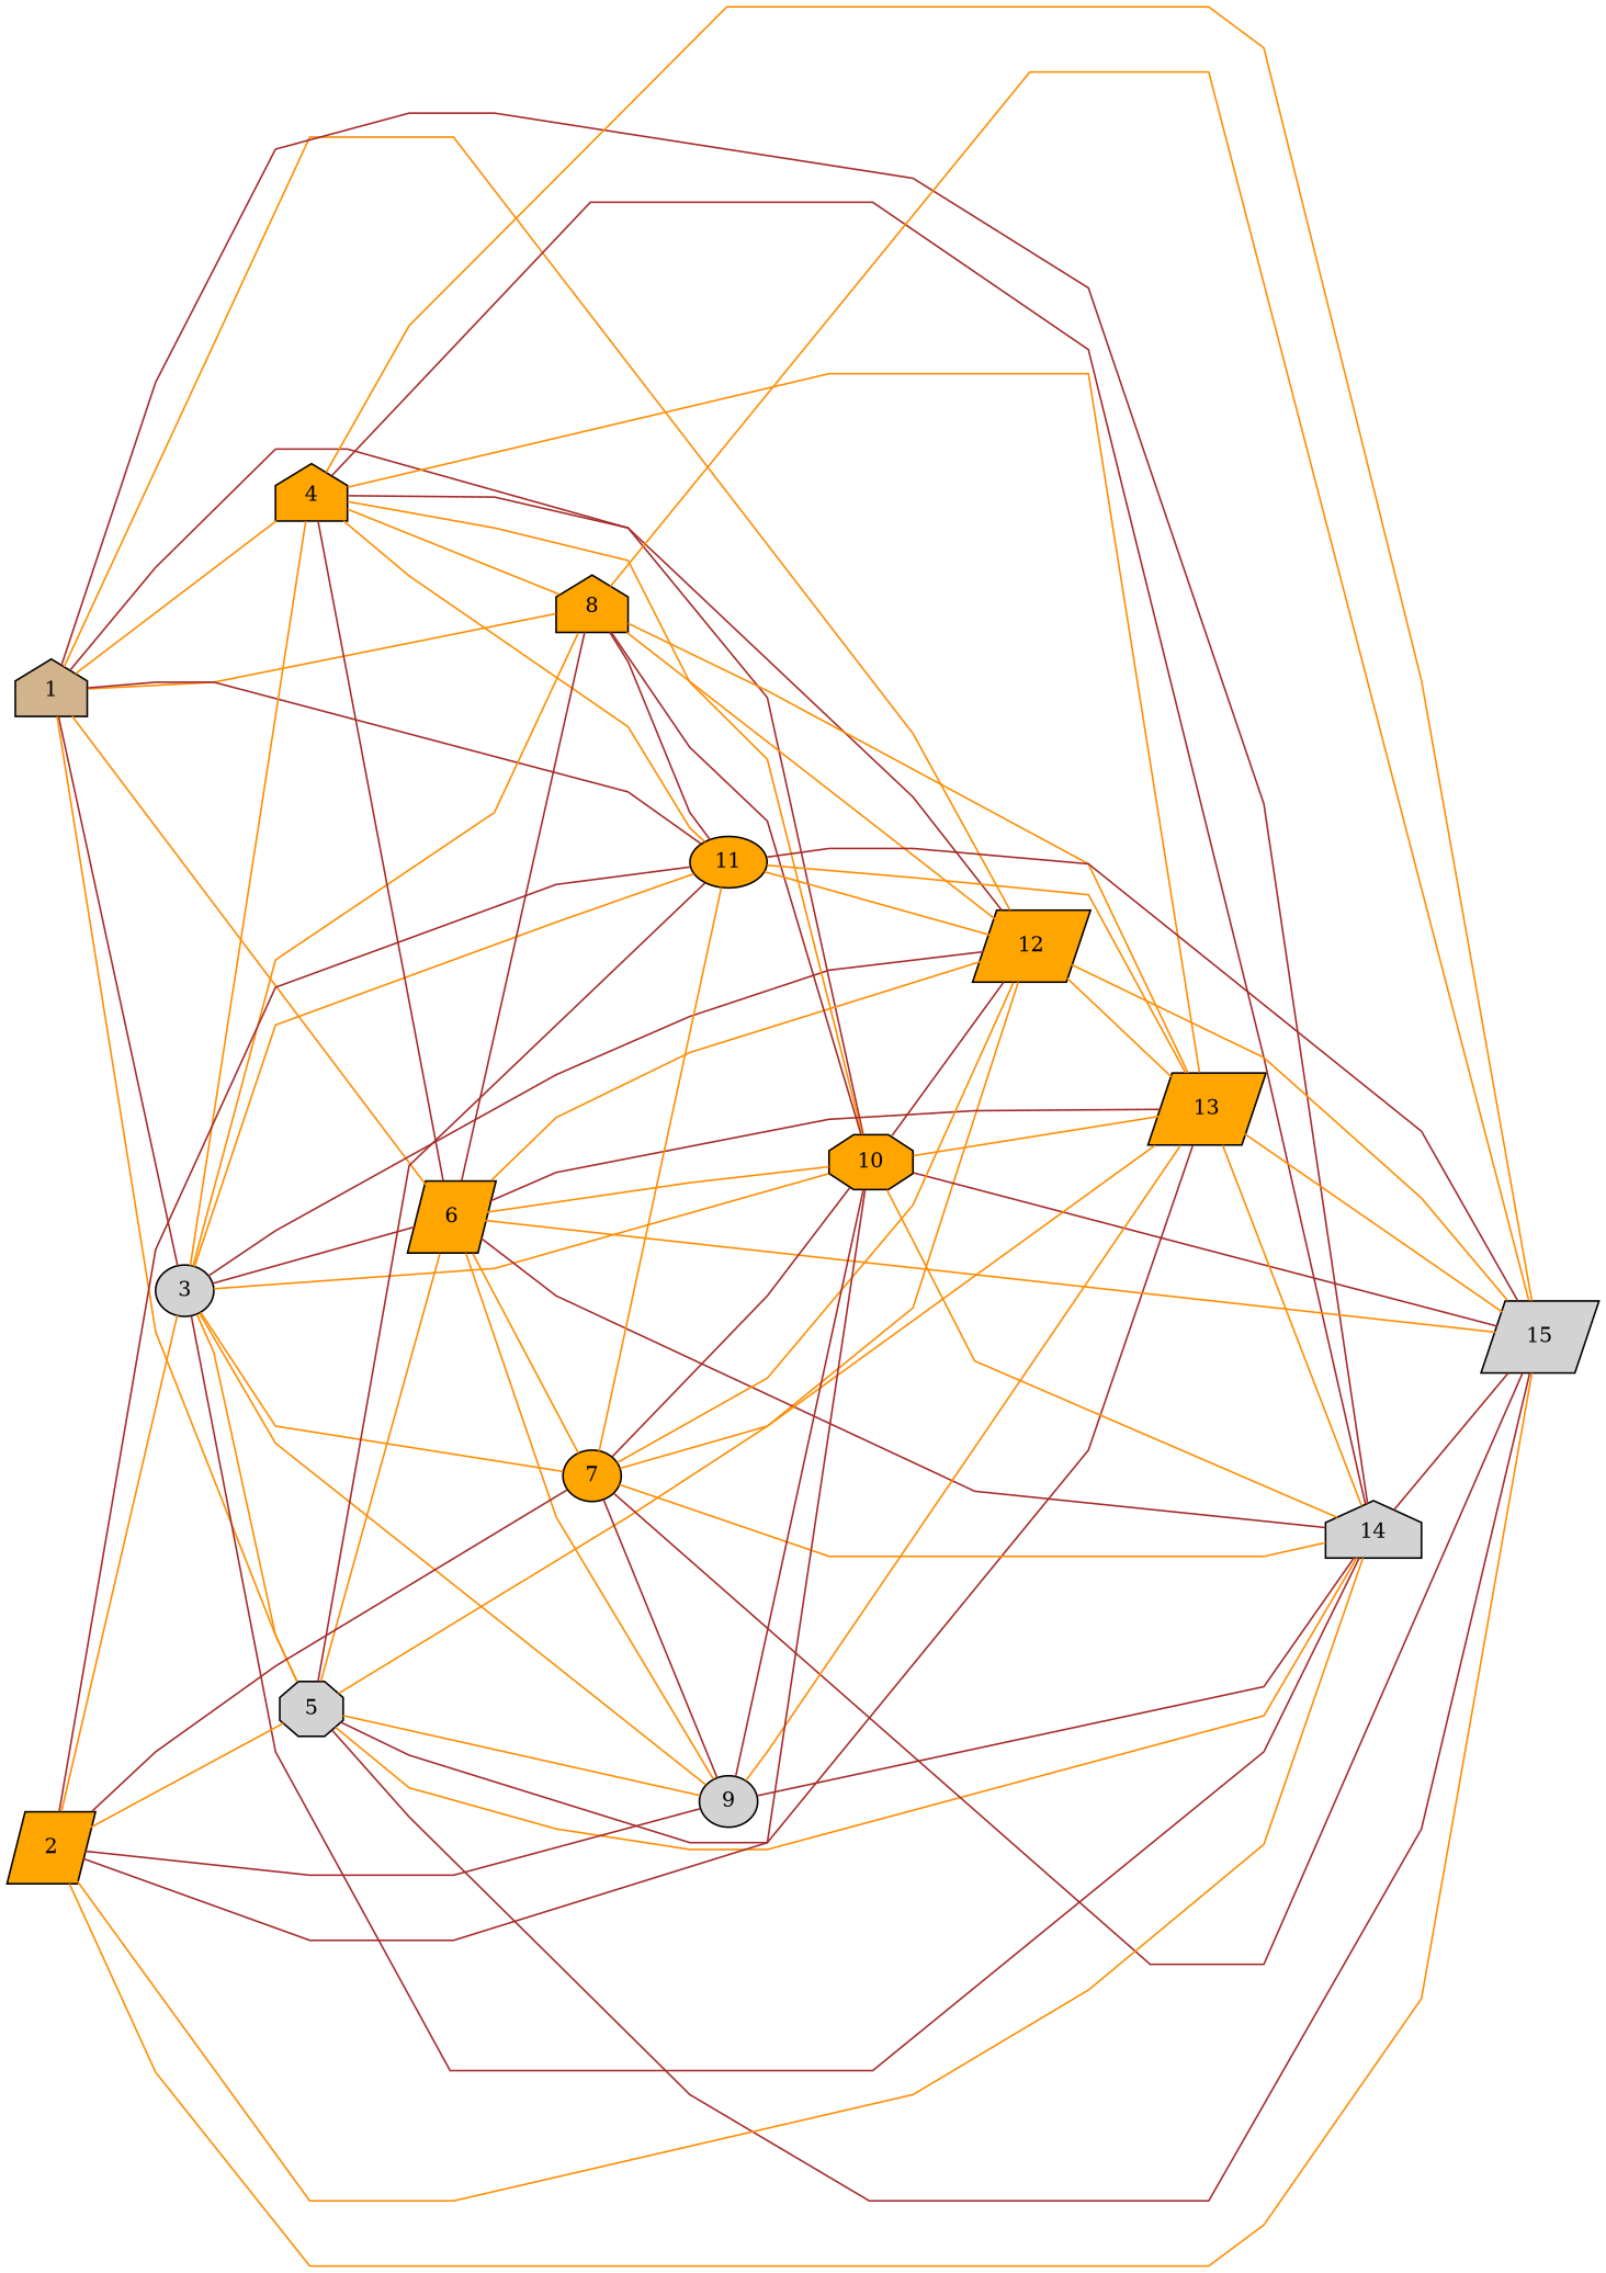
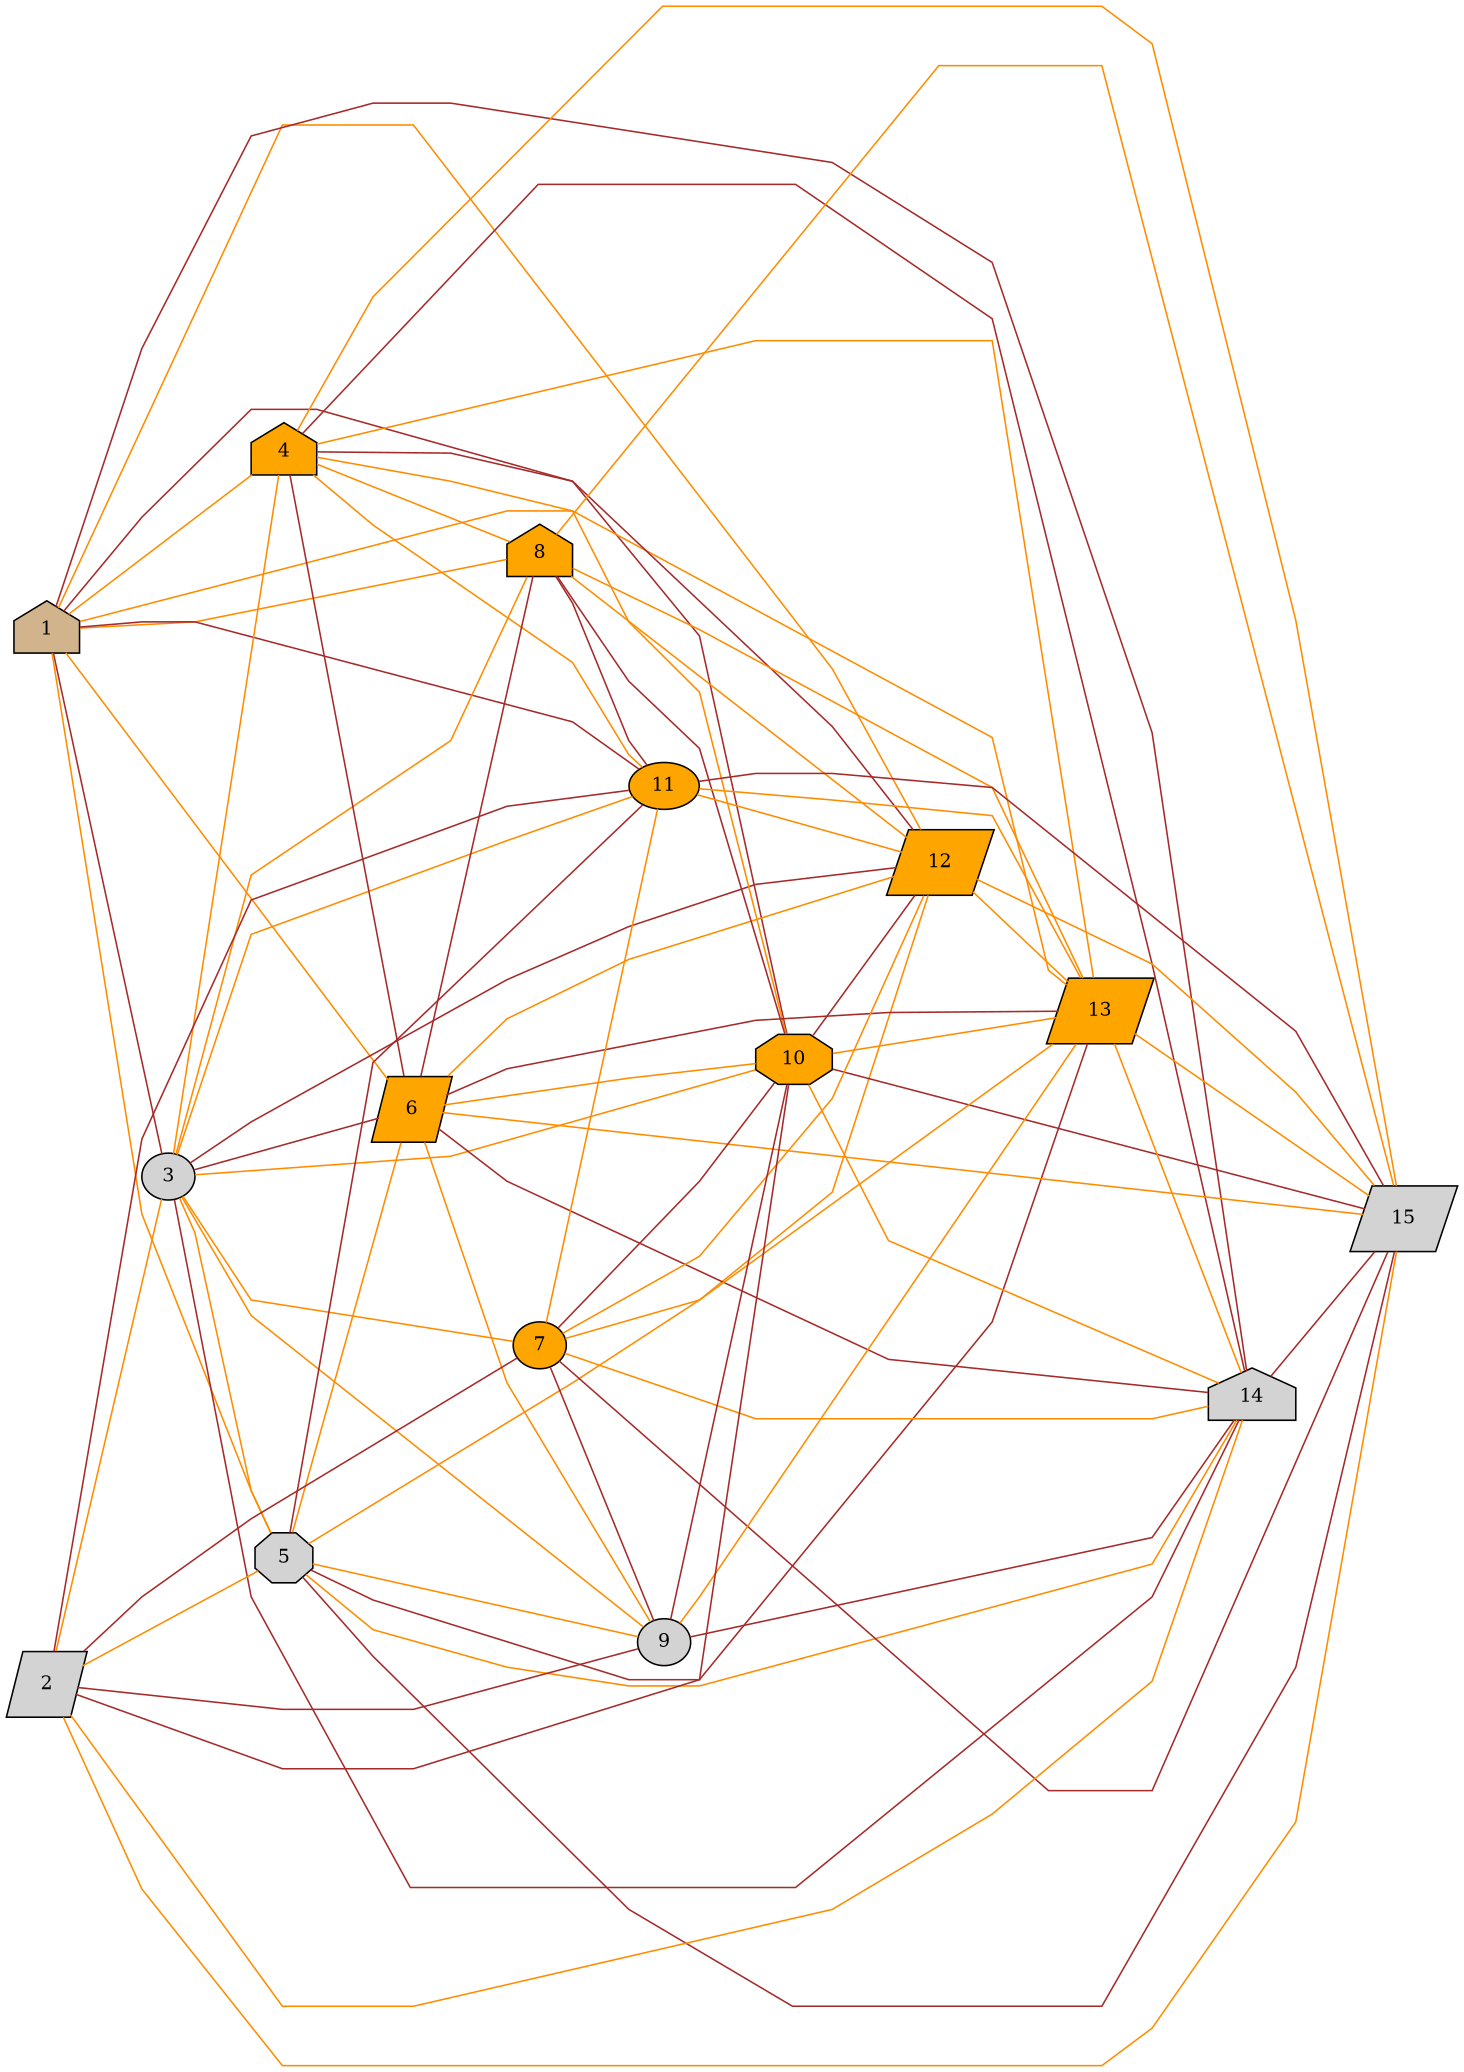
  graph {
    rankdir=LR
    splines=polyline
    node [fillcolor=orange fontsize=12 shape=parallelogram style=filled]
    edge [color=darkorange]
    n1 [fillcolor=tan height=0.36 label=1 shape=house width=0.36]
    n2 [fillcolor=lightgrey height=0.36 label=3 shape=ellipse width=0.36]
    n3 [height=0.36 label=4 shape=house width=0.36]
    n4 [fillcolor=lightgrey height=0.36 label=5 shape=octagon width=0.36]
    n5 [height=0.36 label=6 width=0.36]
    n6 [height=0.36 label=8 shape=house width=0.36]
    n7 [height=0.36 label=10 shape=octagon width=0.36]
    n8 [height=0.36 label=11 shape=ellipse width=0.36]
    n9 [height=0.36 label=12 width=0.36]
    n10 [height=0.36 label=13 width=0.36]
    n11 [fillcolor=lightgrey height=0.36 label=14 shape=house width=0.36]
    n12 [height=0.36 label=7 shape=ellipse width=0.36]
    n13 [fillcolor=lightgrey height=0.36 label=9 shape=ellipse width=0.36]
    n14 [fillcolor=lightgrey height=0.36 label=15 width=0.36]
-   n15 [height=0.36 label=2 width=0.36]
+   n15 [fillcolor=lightgrey height=0.36 label=2 width=0.36]
    n1 -- n2 [color=brown]
    n1 -- n3
    n1 -- n4
    n1 -- n5
    n1 -- n6
    n1 -- n7 [color=brown]
    n1 -- n8 [color=brown]
    n1 -- n9
+   n1 -- n10
    n1 -- n11 [color=brown]
    n2 -- n3
    n2 -- n4
    n2 -- n5 [color=brown]
    n2 -- n6
    n2 -- n7
    n2 -- n8
    n2 -- n9 [color=brown]
    n2 -- n11 [color=brown]
    n2 -- n12
    n2 -- n13
    n3 -- n5 [color=brown]
    n3 -- n6
    n3 -- n7
    n3 -- n8
    n3 -- n9 [color=brown]
    n3 -- n10
    n3 -- n11 [color=brown]
    n3 -- n14
    n4 -- n5
    n4 -- n8 [color=brown]
    n4 -- n9
    n4 -- n10 [color=brown]
    n4 -- n11
    n4 -- n13
    n4 -- n14 [color=brown]
    n5 -- n6 [color=brown]
    n5 -- n7
    n5 -- n9
    n5 -- n10 [color=brown]
    n5 -- n11 [color=brown]
-   n5 -- n12
    n5 -- n13
    n5 -- n14
    n6 -- n7 [color=brown]
    n6 -- n8 [color=brown]
    n6 -- n9
    n6 -- n10
    n6 -- n14
    n7 -- n9 [color=brown]
    n7 -- n10
    n7 -- n11
    n7 -- n14 [color=brown]
    n8 -- n9
    n8 -- n10
    n8 -- n14 [color=brown]
    n9 -- n10
    n9 -- n14
    n10 -- n11
    n10 -- n14
    n11 -- n14 [color=brown]
    n12 -- n7 [color=brown]
    n12 -- n8
    n12 -- n9
    n12 -- n10
    n12 -- n11
    n12 -- n13 [color=brown]
    n12 -- n14 [color=brown]
    n13 -- n7 [color=brown]
    n13 -- n10
    n13 -- n11 [color=brown]
    n15 -- n2
    n15 -- n4
    n15 -- n7 [color=brown]
    n15 -- n8 [color=brown]
    n15 -- n11
    n15 -- n12 [color=brown]
    n15 -- n13 [color=brown]
    n15 -- n14
  }
